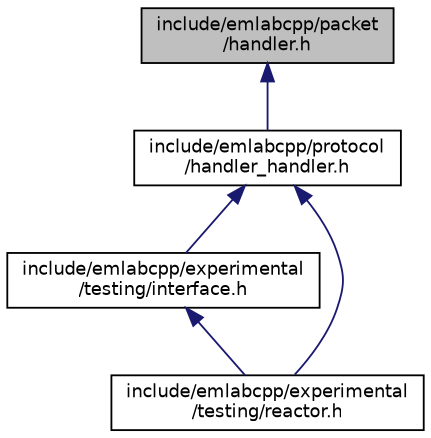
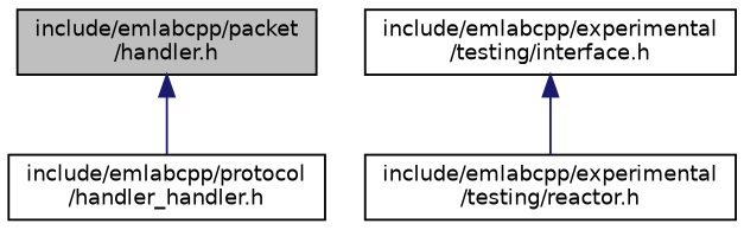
  digraph {
    node [color=black fillcolor=white fontname=Helvetica fontsize=10 shape=record style=filled]
    edge [color=midnightblue dir=back fontname=Helvetica fontsize=10 labelfontname=Helvetica labelfontsize=10 style=solid]
    n1 [fillcolor=grey75 fontcolor=black height=0.2 label="include/emlabcpp/packet\l/handler.h" width=0.4]
    n2 [height=0.2 label="include/emlabcpp/protocol\l/handler_handler.h" width=0.4]
    n3 [height=0.2 label="include/emlabcpp/experimental\l/testing/interface.h" width=0.4]
    n4 [height=0.2 label="include/emlabcpp/experimental\l/testing/reactor.h" width=0.4]
    n1 -> n2
-   n2 -> n3
-   n2 -> n4
    n3 -> n4
  }
